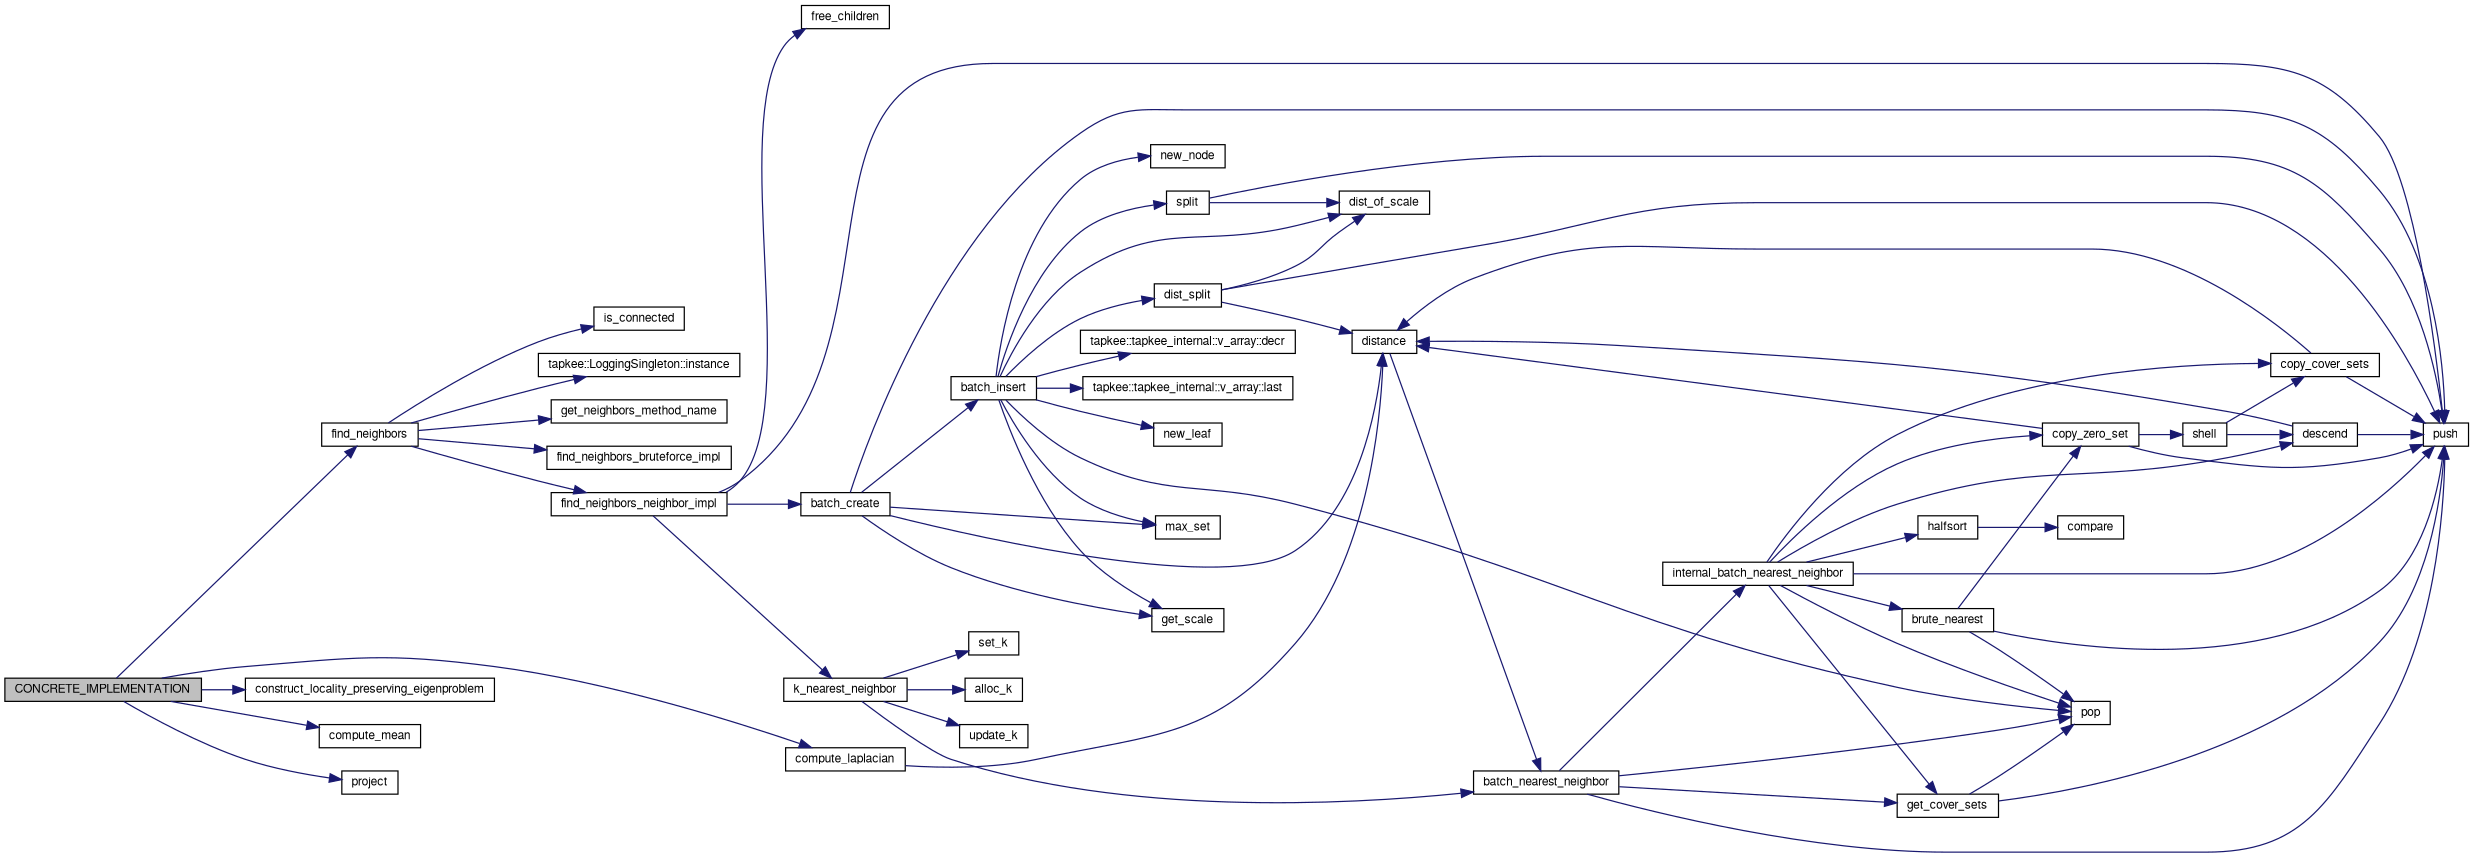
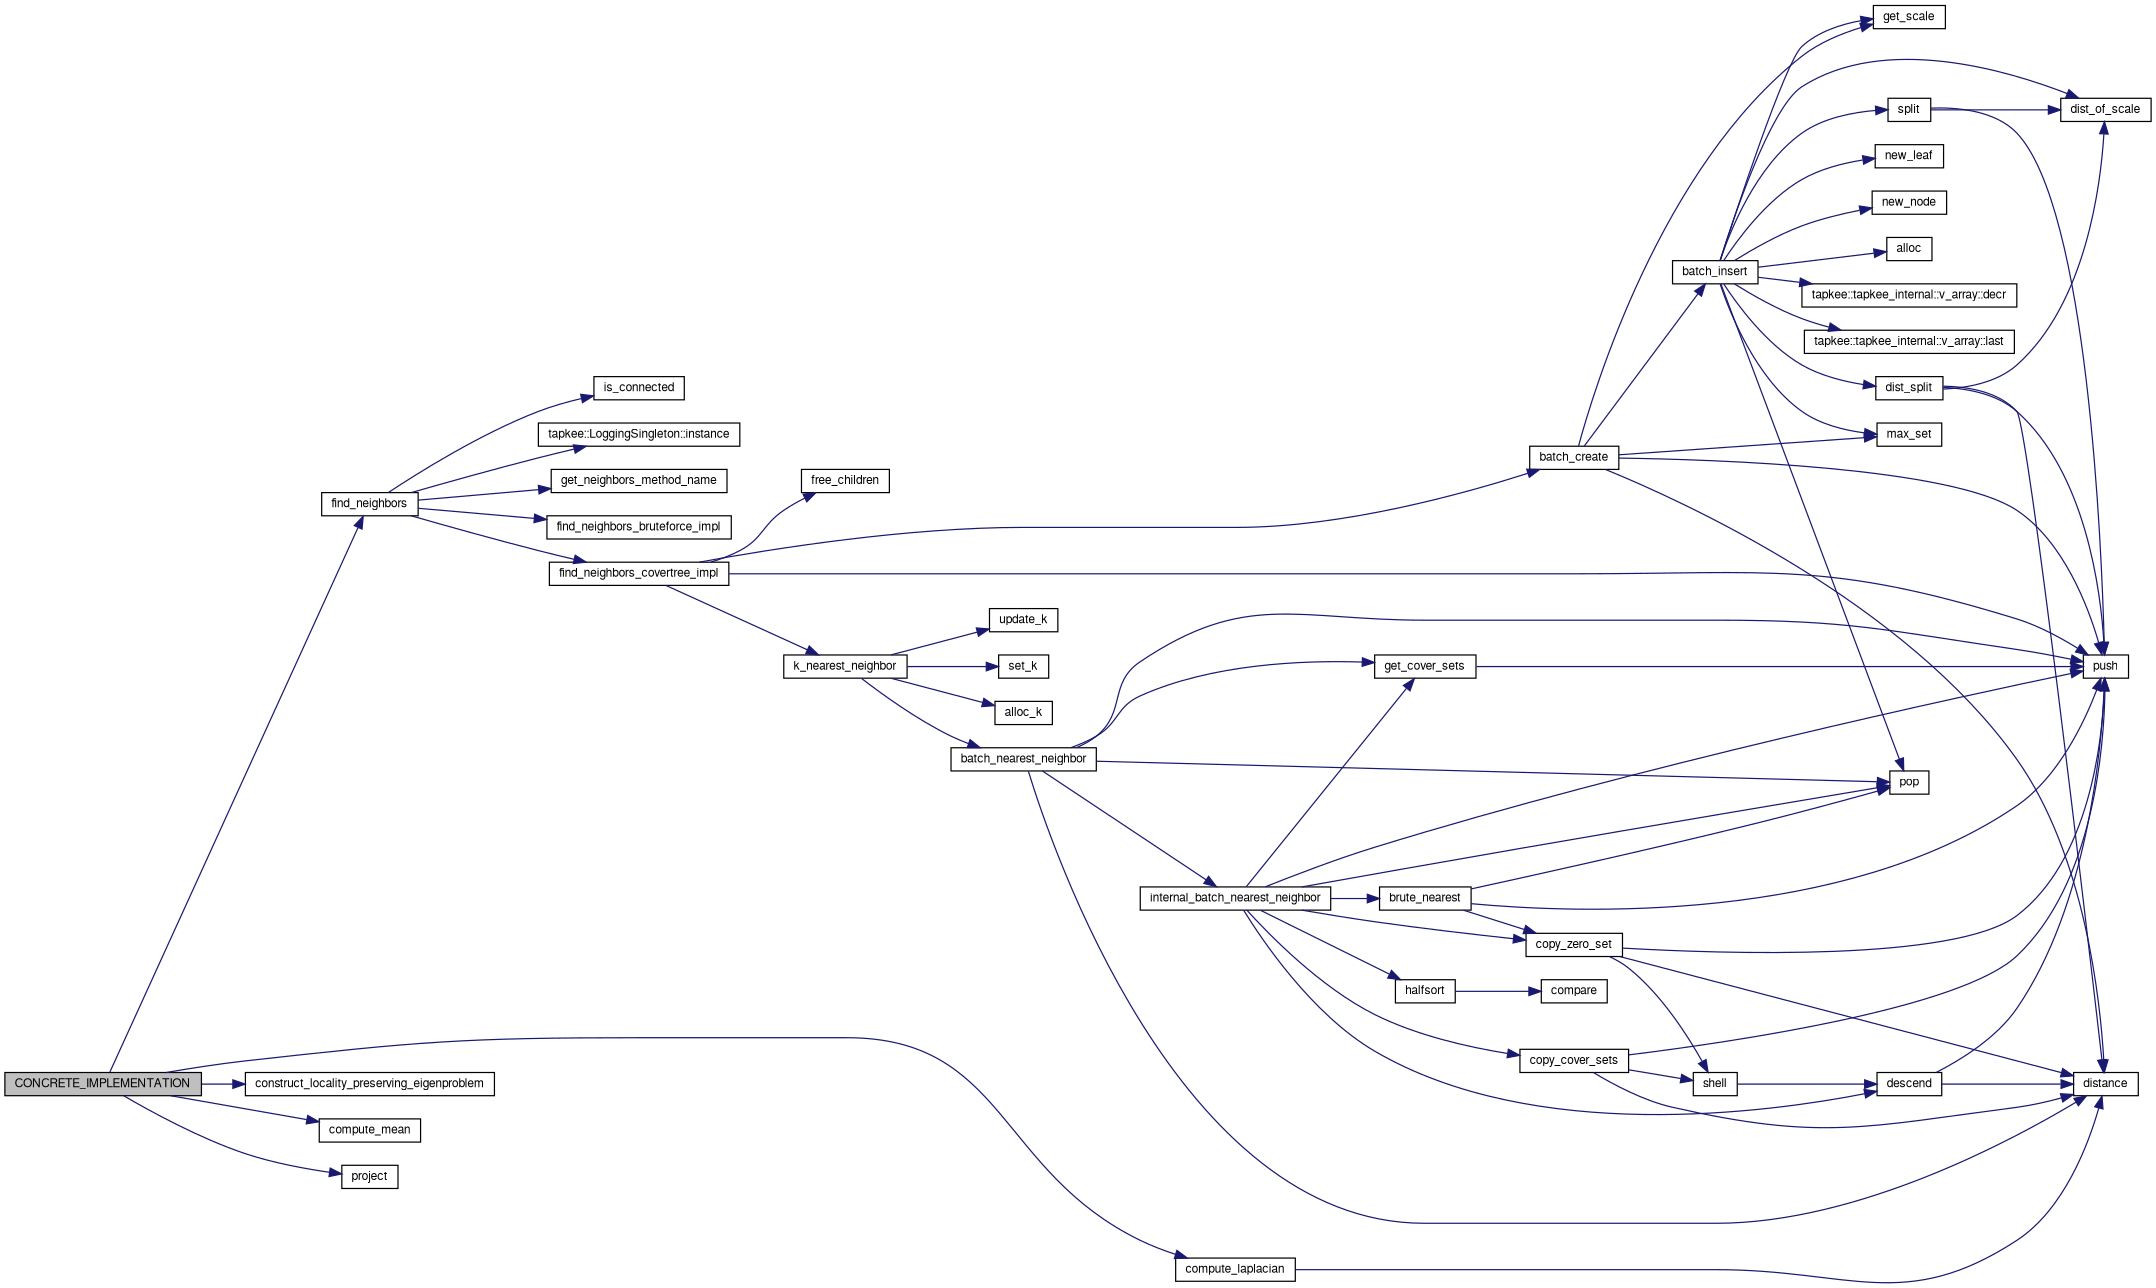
  digraph {
    rankdir=LR
    node [color=black fillcolor=white fontname=FreeSans fontsize=10 shape=record style=filled]
    edge [color=midnightblue fontname=FreeSans fontsize=10 labelfontname=FreeSans labelfontsize=10 style=solid]
    n1 [fillcolor=grey75 fontcolor=black height=0.2 label=CONCRETE_IMPLEMENTATION width=0.4]
    n2 [height=0.2 label=find_neighbors width=0.4]
    n3 [height=0.2 label=compute_laplacian width=0.4]
    n4 [height=0.2 label=construct_locality_preserving_eigenproblem width=0.4]
    n5 [height=0.2 label=compute_mean width=0.4]
    n6 [height=0.2 label=project width=0.4]
    n7 [height=0.2 label="tapkee::LoggingSingleton::instance" width=0.4]
    n8 [height=0.2 label=get_neighbors_method_name width=0.4]
    n9 [height=0.2 label=find_neighbors_bruteforce_impl width=0.4]
-   n10 [height=0.2 label=find_neighbors_neighbor_impl width=0.4]
+   n10 [height=0.2 label=find_neighbors_covertree_impl width=0.4]
    n11 [height=0.2 label=is_connected width=0.4]
    n12 [height=0.2 label=distance width=0.4]
    n13 [height=0.2 label=push width=0.4]
    n14 [height=0.2 label=batch_create width=0.4]
    n15 [height=0.2 label=k_nearest_neighbor width=0.4]
    n16 [height=0.2 label=free_children width=0.4]
    n17 [height=0.2 label=max_set width=0.4]
    n18 [height=0.2 label=batch_insert width=0.4]
    n19 [height=0.2 label=get_scale width=0.4]
    n20 [height=0.2 label=update_k width=0.4]
    n21 [height=0.2 label=set_k width=0.4]
    n22 [height=0.2 label=alloc_k width=0.4]
    n23 [height=0.2 label=batch_nearest_neighbor width=0.4]
    n24 [height=0.2 label=new_leaf width=0.4]
    n25 [height=0.2 label=new_node width=0.4]
+   n26 [height=0.2 label=alloc width=0.4]
    n27 [height=0.2 label=pop width=0.4]
    n28 [height=0.2 label=split width=0.4]
    n29 [height=0.2 label=dist_of_scale width=0.4]
    n30 [height=0.2 label=dist_split width=0.4]
    n31 [height=0.2 label="tapkee::tapkee_internal::v_array::decr" width=0.4]
    n32 [height=0.2 label="tapkee::tapkee_internal::v_array::last" width=0.4]
    n33 [height=0.2 label=get_cover_sets width=0.4]
    n34 [height=0.2 label=internal_batch_nearest_neighbor width=0.4]
    n35 [height=0.2 label=brute_nearest width=0.4]
    n36 [height=0.2 label=copy_zero_set width=0.4]
    n37 [height=0.2 label=copy_cover_sets width=0.4]
    n38 [height=0.2 label=halfsort width=0.4]
    n39 [height=0.2 label=descend width=0.4]
    n40 [height=0.2 label=shell width=0.4]
    n41 [height=0.2 label=compare width=0.4]
    n1 -> n2
    n1 -> n3
    n1 -> n4
    n1 -> n5
    n1 -> n6
    n2 -> n7
    n2 -> n8
    n2 -> n9
    n2 -> n10
    n2 -> n11
    n3 -> n12
    n10 -> n13
    n10 -> n14
    n10 -> n15
    n10 -> n16
    n14 -> n12
    n14 -> n13
    n14 -> n17
    n14 -> n18
    n14 -> n19
    n15 -> n20
    n15 -> n21
    n15 -> n22
    n15 -> n23
    n18 -> n17
    n18 -> n19
    n18 -> n24
    n18 -> n25
+   n18 -> n26
    n18 -> n27
    n18 -> n28
    n18 -> n29
    n18 -> n30
    n18 -> n31
    n18 -> n32
-   n12 -> n23
+   n23 -> n12
    n23 -> n13
    n23 -> n27
    n23 -> n33
    n23 -> n34
    n28 -> n13
    n28 -> n29
    n30 -> n12
    n30 -> n13
    n30 -> n29
    n33 -> n13
-   n33 -> n27
    n34 -> n13
    n34 -> n27
    n34 -> n33
    n34 -> n35
    n34 -> n36
    n34 -> n37
    n34 -> n38
    n34 -> n39
    n35 -> n13
    n35 -> n27
    n35 -> n36
    n36 -> n12
    n36 -> n13
    n36 -> n40
    n37 -> n12
    n37 -> n13
-   n40 -> n37
+   n37 -> n40
    n38 -> n41
    n39 -> n12
    n39 -> n13
    n40 -> n39
  }
